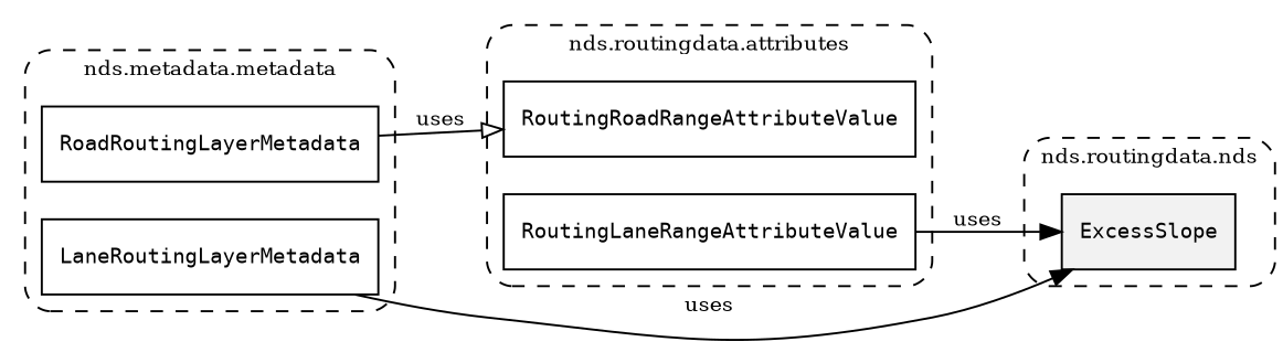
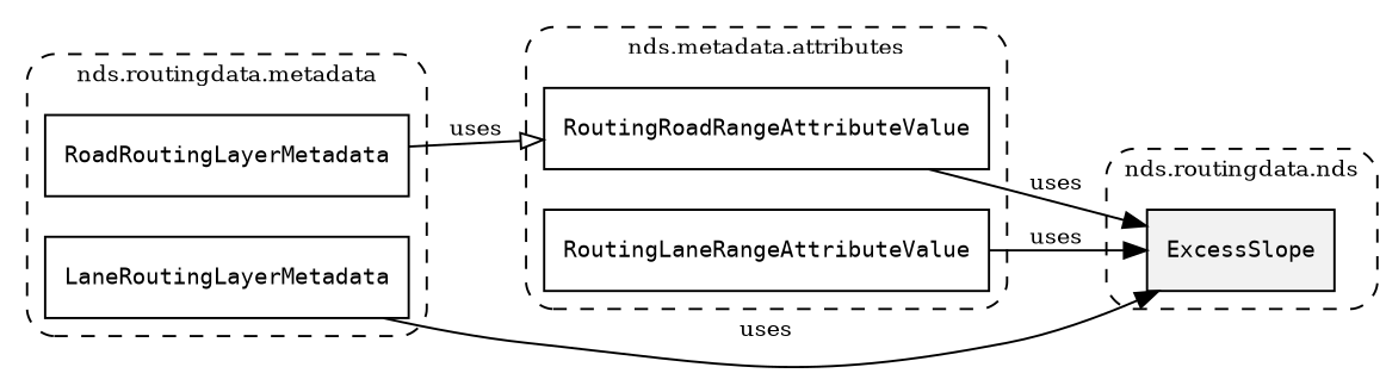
  digraph {
    fontsize=10
    rankdir=LR
    node [fontsize=10 shape=box]
    edge [arrowhead=normal fontsize=10]
    n1 [fillcolor="#0000000D" label=<<font face="monospace"><table align="center" border="0" cellspacing="0" cellpadding="0"><tr><td href="../../../content/packages/nds.routingdata.types.html#Subtype-ExcessSlope" title="Subtype defined in nds.routingdata.types">ExcessSlope</td></tr></table></font>> style=filled]
    n2 [label=<<font face="monospace"><table align="center" border="0" cellspacing="0" cellpadding="0"><tr><td href="../../../content/packages/nds.routingdata.attributes.html#Choice-RoutingRoadRangeAttributeValue" title="Choice defined in nds.routingdata.attributes">RoutingRoadRangeAttributeValue</td></tr></table></font>>]
    n3 [label=<<font face="monospace"><table align="center" border="0" cellspacing="0" cellpadding="0"><tr><td href="../../../content/packages/nds.routingdata.attributes.html#Choice-RoutingLaneRangeAttributeValue" title="Choice defined in nds.routingdata.attributes">RoutingLaneRangeAttributeValue</td></tr></table></font>>]
    n4 [label=<<font face="monospace"><table align="center" border="0" cellspacing="0" cellpadding="0"><tr><td href="../../../content/packages/nds.routingdata.metadata.html#Structure-RoadRoutingLayerMetadata" title="Structure defined in nds.routingdata.metadata">RoadRoutingLayerMetadata</td></tr></table></font>>]
    n5 [label=<<font face="monospace"><table align="center" border="0" cellspacing="0" cellpadding="0"><tr><td href="../../../content/packages/nds.routingdata.metadata.html#Structure-LaneRoutingLayerMetadata" title="Structure defined in nds.routingdata.metadata">LaneRoutingLayerMetadata</td></tr></table></font>>]
    subgraph cluster_1 {
      label="nds.routingdata.nds"
      style="dashed, rounded"
      n1
    }
    subgraph cluster_2 {
-     label="nds.routingdata.attributes"
+     label="nds.metadata.attributes"
      style="dashed, rounded"
      n2
      n3
    }
    subgraph cluster_3 {
-     label="nds.metadata.metadata"
+     label="nds.routingdata.metadata"
      style="dashed, rounded"
      n4
      n5
    }
+   n2 -> n1 [label=uses]
    n3 -> n1 [label=uses]
    n4 -> n2 [arrowhead=onormal label=uses]
    n5 -> n1 [label=uses]
  }
